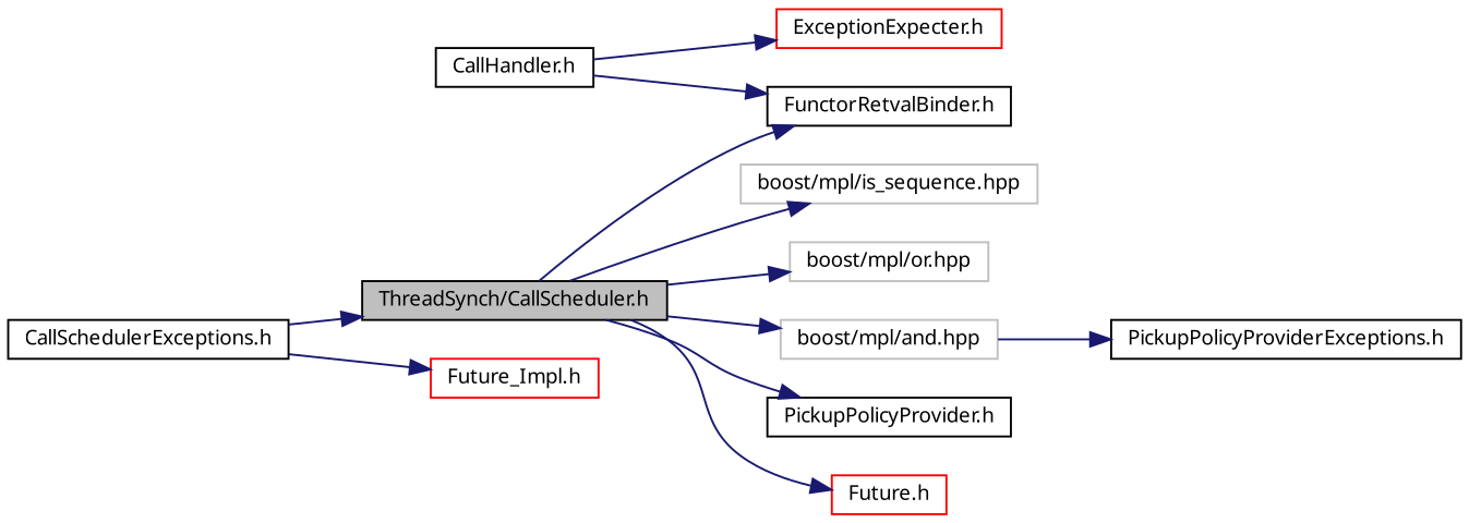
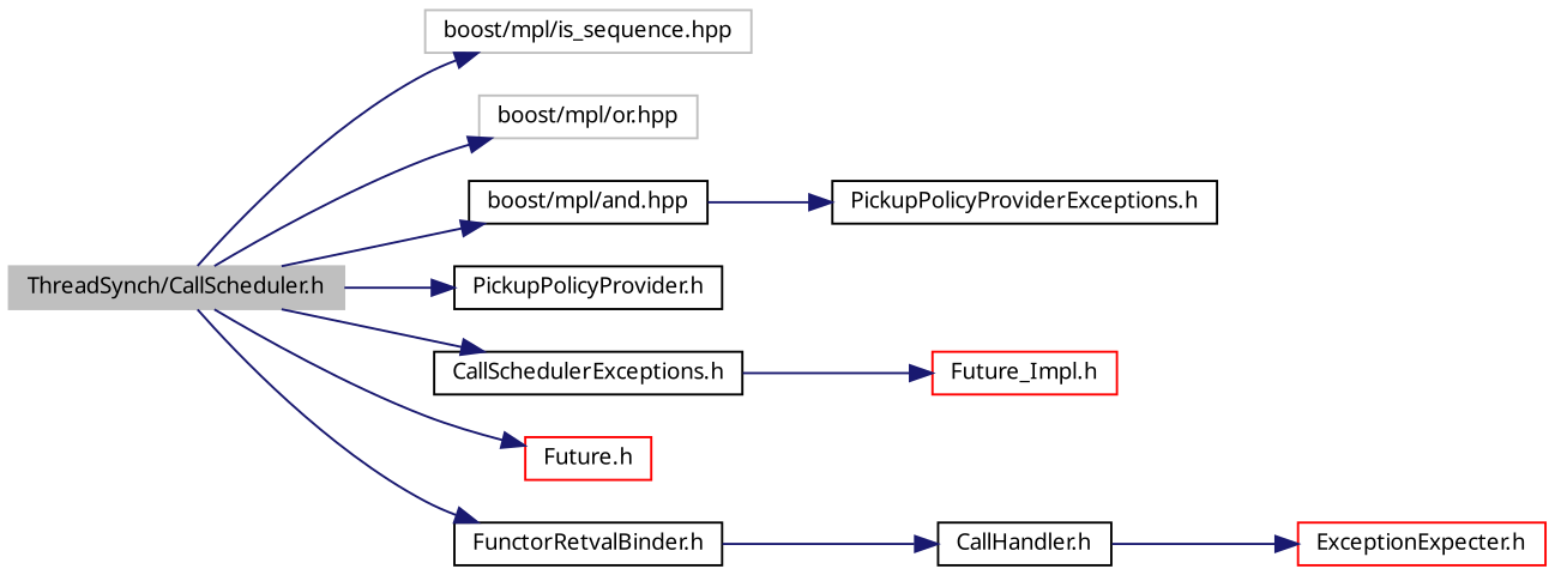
  digraph {
    fontname="Noto Sans"
    rankdir=LR
    node [color=black fillcolor=white fontname="Noto Sans" fontsize=10 shape=record style=filled]
    edge [color=midnightblue fontname="Noto Sans" fontsize=10 labelfontname="FreeSans.ttf" labelfontsize=10 style=solid]
-   n1 [fillcolor=grey75 fontcolor=black height=0.2 label="ThreadSynch/CallScheduler.h" width=0.4]
+   n1 [color=grey75 fillcolor=grey75 fontcolor=black height=0.2 label="ThreadSynch/CallScheduler.h" width=0.4]
    n2 [color=grey75 height=0.2 label="boost/mpl/is_sequence.hpp" width=0.4]
    n3 [color=grey75 height=0.2 label="boost/mpl/or.hpp" width=0.4]
-   n4 [color=grey75 height=0.2 label="boost/mpl/and.hpp" width=0.4]
+   n4 [height=0.2 label="boost/mpl/and.hpp" width=0.4]
    n5 [height=0.2 label="PickupPolicyProvider.h" width=0.4]
    n6 [height=0.2 label="CallSchedulerExceptions.h" width=0.4]
    n7 [color=red height=0.2 label="Future.h" width=0.4]
    n8 [height=0.2 label="FunctorRetvalBinder.h" width=0.4]
    n9 [height=0.2 label="PickupPolicyProviderExceptions.h" width=0.4]
    n10 [height=0.2 label="CallHandler.h" width=0.4]
    n11 [color=red height=0.2 label="ExceptionExpecter.h" width=0.4]
    n12 [color=red height=0.2 label="Future_Impl.h" width=0.4]
    n1 -> n2
    n1 -> n3
    n1 -> n4
    n1 -> n5
-   n6 -> n1
+   n1 -> n6
    n1 -> n7
    n1 -> n8
    n4 -> n9
    n6 -> n12
-   n10 -> n8
+   n8 -> n10
    n10 -> n11
  }
